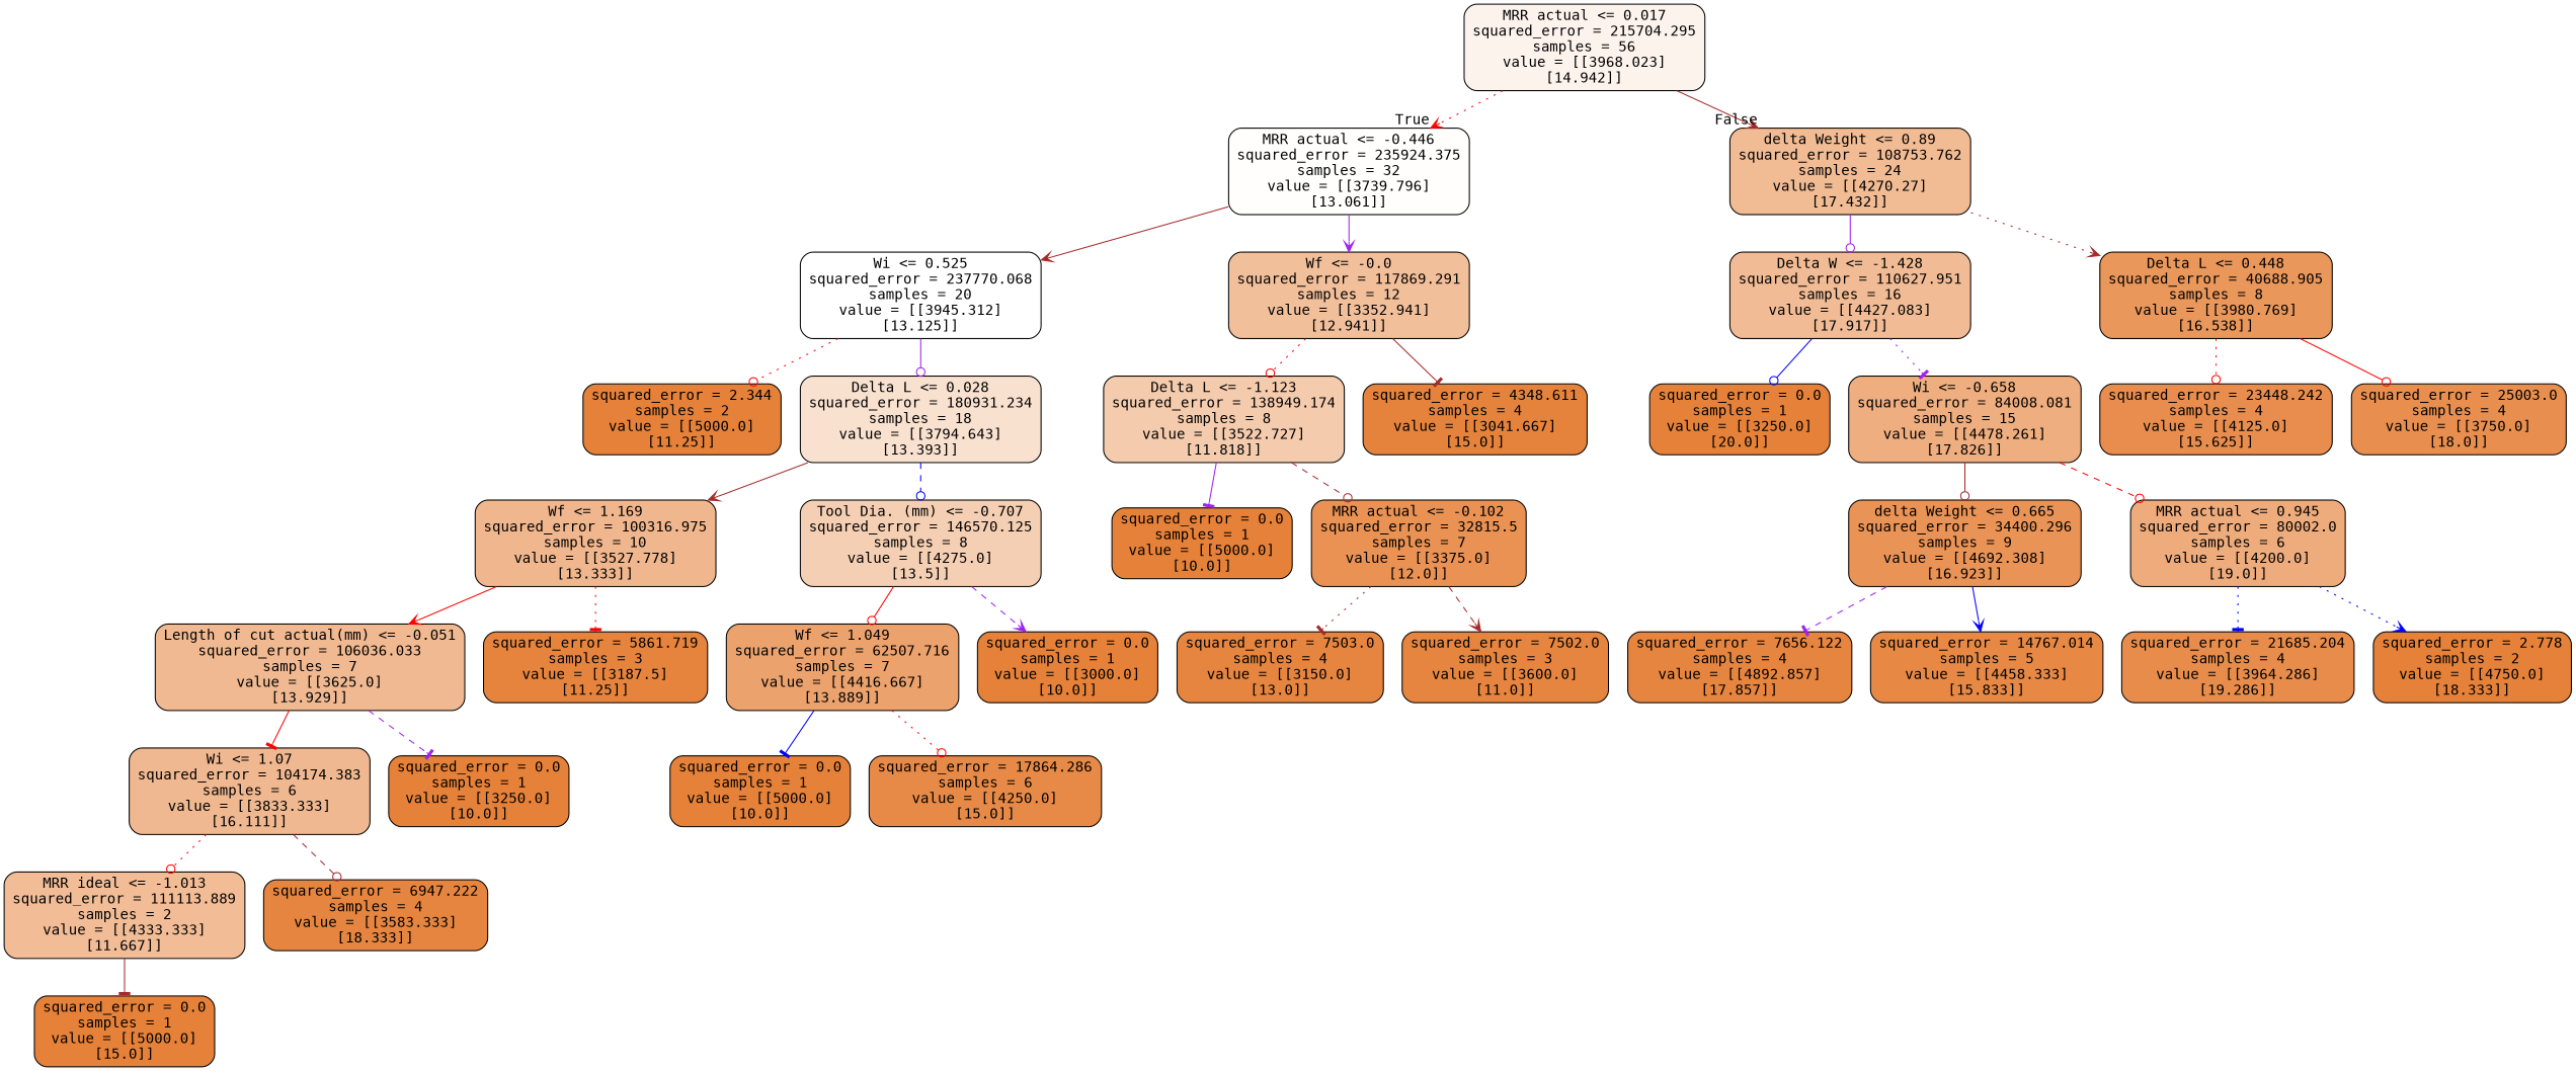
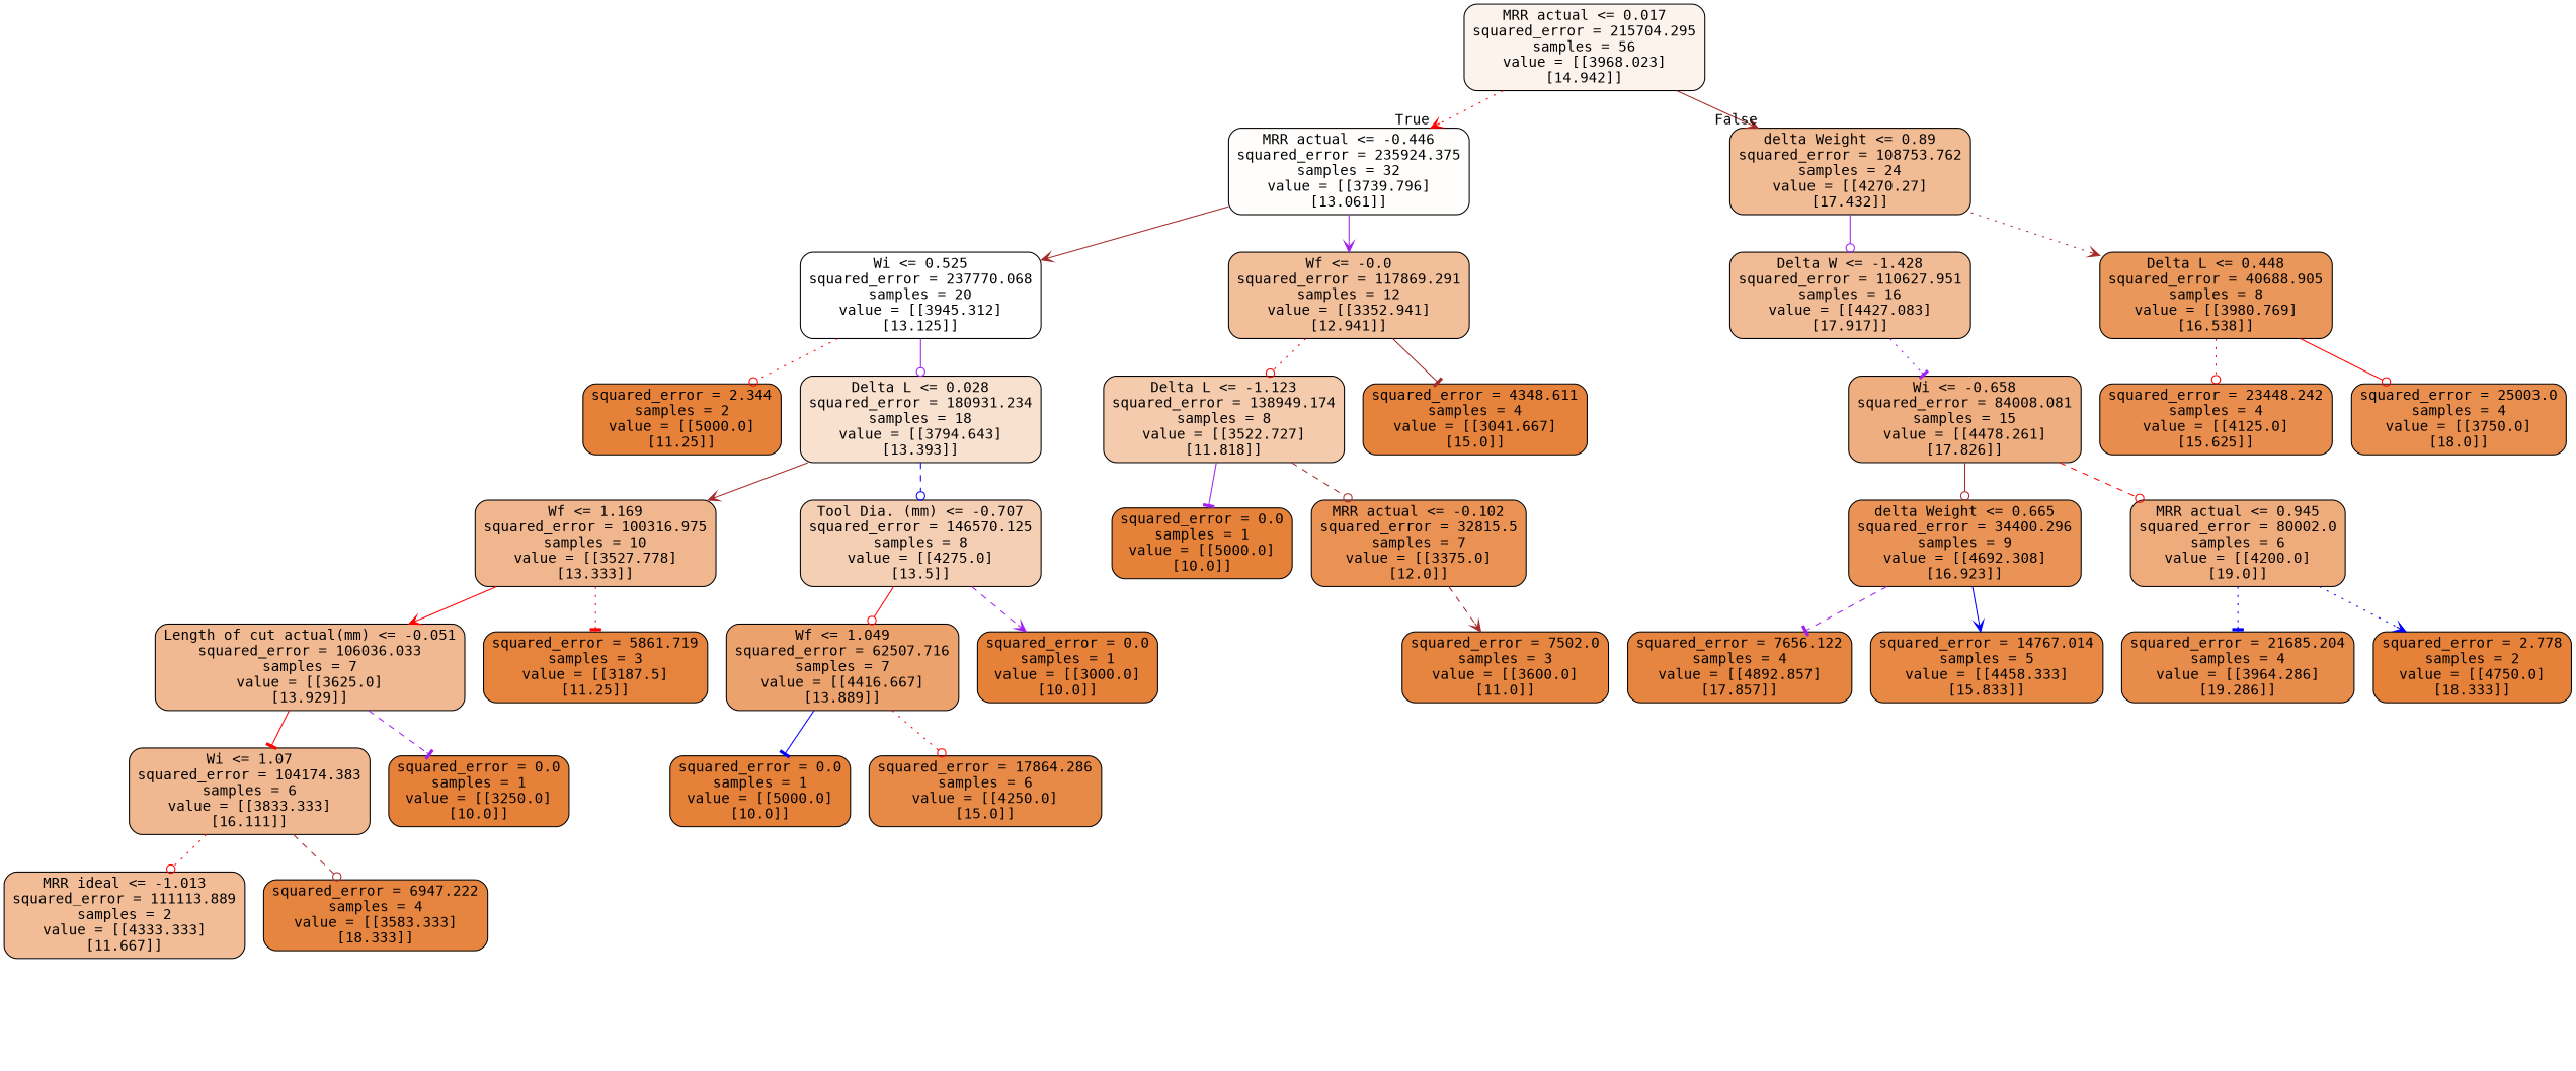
  digraph {
    fontname="DejaVu Sans Mono"
    node [color=black fillcolor="#e58139" fontname="DejaVu Sans Mono" shape=box style="filled, rounded"]
    edge [arrowhead=odot color=red fontname="DejaVu Sans Mono" style=solid]
    n1 [fillcolor="#fdf3ed" label="MRR actual <= 0.017\nsquared_error = 215704.295\nsamples = 56\nvalue = [[3968.023]\n[14.942]]"]
    n2 [fillcolor="#fffefd" label="MRR actual <= -0.446\nsquared_error = 235924.375\nsamples = 32\nvalue = [[3739.796]\n[13.061]]"]
    n3 [fillcolor="#f1bb94" label="delta Weight <= 0.89\nsquared_error = 108753.762\nsamples = 24\nvalue = [[4270.27]\n[17.432]]"]
    n4 [fillcolor="#ffffff" label="Wi <= 0.525\nsquared_error = 237770.068\nsamples = 20\nvalue = [[3945.312]\n[13.125]]"]
    n5 [fillcolor="#f2bf9b" label="Wf <= -0.0\nsquared_error = 117869.291\nsamples = 12\nvalue = [[3352.941]\n[12.941]]"]
    n6 [fillcolor="#f1bc95" label="Delta W <= -1.428\nsquared_error = 110627.951\nsamples = 16\nvalue = [[4427.083]\n[17.917]]"]
    n7 [fillcolor="#e9975b" label="Delta L <= 0.448\nsquared_error = 40688.905\nsamples = 8\nvalue = [[3980.769]\n[16.538]]"]
    n8 [label="squared_error = 2.344\nsamples = 2\nvalue = [[5000.0]\n[11.25]]"]
    n9 [fillcolor="#f9e1d0" label="Delta L <= 0.028\nsquared_error = 180931.234\nsamples = 18\nvalue = [[3794.643]\n[13.393]]"]
    n10 [fillcolor="#f4cbad" label="Delta L <= -1.123\nsquared_error = 138949.174\nsamples = 8\nvalue = [[3522.727]\n[11.818]]"]
    n11 [fillcolor="#e5833d" label="squared_error = 4348.611\nsamples = 4\nvalue = [[3041.667]\n[15.0]]"]
    n12 [fillcolor="#f0b68d" label="Wf <= 1.169\nsquared_error = 100316.975\nsamples = 10\nvalue = [[3527.778]\n[13.333]]"]
    n13 [fillcolor="#f5cfb3" label="Tool Dia. (mm) <= -0.707\nsquared_error = 146570.125\nsamples = 8\nvalue = [[4275.0]\n[13.5]]"]
    n14 [fillcolor="#f1b991" label="Length of cut actual(mm) <= -0.051\nsquared_error = 106036.033\nsamples = 7\nvalue = [[3625.0]\n[13.929]]"]
    n15 [fillcolor="#e6843e" label="squared_error = 5861.719\nsamples = 3\nvalue = [[3187.5]\n[11.25]]"]
    n16 [fillcolor="#eca26d" label="Wf <= 1.049\nsquared_error = 62507.716\nsamples = 7\nvalue = [[4416.667]\n[13.889]]"]
    n17 [label="squared_error = 0.0\nsamples = 1\nvalue = [[3000.0]\n[10.0]]"]
    n18 [fillcolor="#f0b890" label="Wi <= 1.07\nsquared_error = 104174.383\nsamples = 6\nvalue = [[3833.333]\n[16.111]]"]
    n19 [label="squared_error = 0.0\nsamples = 1\nvalue = [[3250.0]\n[10.0]]"]
    n20 [fillcolor="#f1bc96" label="MRR ideal <= -1.013\nsquared_error = 111113.889\nsamples = 2\nvalue = [[4333.333]\n[11.667]]"]
    n21 [fillcolor="#e6853f" label="squared_error = 6947.222\nsamples = 4\nvalue = [[3583.333]\n[18.333]]"]
-   n22 [label="squared_error = 0.0\nsamples = 1\nvalue = [[5000.0]\n[15.0]]"]
    n23 [label="squared_error = 0.0\nsamples = 1\nvalue = [[5000.0]\n[10.0]]"]
    n24 [fillcolor="#e78a48" label="squared_error = 17864.286\nsamples = 6\nvalue = [[4250.0]\n[15.0]]"]
    n25 [label="squared_error = 0.0\nsamples = 1\nvalue = [[5000.0]\n[10.0]]"]
    n26 [fillcolor="#e99254" label="MRR actual <= -0.102\nsquared_error = 32815.5\nsamples = 7\nvalue = [[3375.0]\n[12.0]]"]
-   n27 [fillcolor="#e6853f" label="squared_error = 7503.0\nsamples = 4\nvalue = [[3150.0]\n[13.0]]"]
    n28 [fillcolor="#e6853f" label="squared_error = 7502.0\nsamples = 3\nvalue = [[3600.0]\n[11.0]]"]
-   n29 [label="squared_error = 0.0\nsamples = 1\nvalue = [[3250.0]\n[20.0]]"]
    n30 [fillcolor="#eeae7f" label="Wi <= -0.658\nsquared_error = 84008.081\nsamples = 15\nvalue = [[4478.261]\n[17.826]]"]
    n31 [fillcolor="#e88d4d" label="squared_error = 23448.242\nsamples = 4\nvalue = [[4125.0]\n[15.625]]"]
    n32 [fillcolor="#e88e4e" label="squared_error = 25003.0\nsamples = 4\nvalue = [[3750.0]\n[18.0]]"]
    n33 [fillcolor="#e99356" label="delta Weight <= 0.665\nsquared_error = 34400.296\nsamples = 9\nvalue = [[4692.308]\n[16.923]]"]
    n34 [fillcolor="#eeab7c" label="MRR actual <= 0.945\nsquared_error = 80002.0\nsamples = 6\nvalue = [[4200.0]\n[19.0]]"]
    n35 [fillcolor="#e6853f" label="squared_error = 7656.122\nsamples = 4\nvalue = [[4892.857]\n[17.857]]"]
    n36 [fillcolor="#e78945" label="squared_error = 14767.014\nsamples = 5\nvalue = [[4458.333]\n[15.833]]"]
    n37 [fillcolor="#e78c4b" label="squared_error = 21685.204\nsamples = 4\nvalue = [[3964.286]\n[19.286]]"]
    n38 [label="squared_error = 2.778\nsamples = 2\nvalue = [[4750.0]\n[18.333]]"]
    n1 -> n2 [arrowhead=vee headlabel=True labelangle=45 labeldistance=2.5 style=dotted]
    n1 -> n3 [arrowhead=vee color=brown headlabel=False labelangle=-45 labeldistance=2.5]
    n2 -> n4 [arrowhead=vee color=brown]
    n2 -> n5 [arrowhead=vee color=purple]
    n3 -> n6 [color=purple]
    n3 -> n7 [arrowhead=vee color=brown style=dotted]
    n4 -> n8 [style=dotted]
    n4 -> n9 [color=purple]
    n5 -> n10 [style=dotted]
    n5 -> n11 [arrowhead=tee color=brown]
-   n6 -> n29 [color=blue]
    n6 -> n30 [arrowhead=tee color=purple style=dotted]
    n7 -> n31 [style=dotted]
    n7 -> n32
    n9 -> n12 [arrowhead=vee color=brown]
    n9 -> n13 [color=blue style=dashed]
    n10 -> n25 [arrowhead=tee color=purple]
    n10 -> n26 [color=brown style=dashed]
    n12 -> n14 [arrowhead=vee]
    n12 -> n15 [arrowhead=tee style=dotted]
    n13 -> n16
    n13 -> n17 [arrowhead=vee color=purple style=dashed]
    n14 -> n18 [arrowhead=tee]
    n14 -> n19 [arrowhead=tee color=purple style=dashed]
    n16 -> n23 [arrowhead=tee color=blue]
    n16 -> n24 [style=dotted]
    n18 -> n20 [style=dotted]
    n18 -> n21 [color=brown style=dashed]
-   n20 -> n22 [arrowhead=tee color=brown]
-   n26 -> n27 [arrowhead=tee color=brown style=dotted]
    n26 -> n28 [arrowhead=vee color=brown style=dashed]
    n30 -> n33 [color=brown]
    n30 -> n34 [style=dashed]
    n33 -> n35 [arrowhead=tee color=purple style=dashed]
    n33 -> n36 [arrowhead=vee color=blue]
    n34 -> n37 [arrowhead=tee color=blue style=dotted]
    n34 -> n38 [arrowhead=vee color=blue style=dotted]
  }
